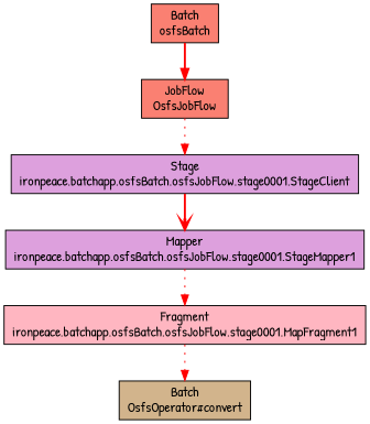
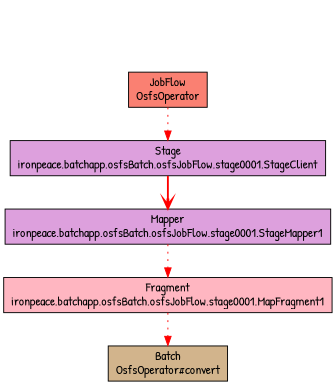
  digraph {
    fontname="Patrick Hand"
    rankdir=TB
    node [fillcolor=salmon fontname="Patrick Hand" shape=box style=filled]
    edge [arrowhead=normal color=red fontname="Patrick Hand" style=dotted]
-   n1 [label="Batch\nosfsBatch"]
-   n2 [label="JobFlow\nOsfsJobFlow"]
+   n2 [label="JobFlow\nOsfsOperator"]
    n3 [fillcolor=plum label="Stage\nironpeace.batchapp.osfsBatch.osfsJobFlow.stage0001.StageClient"]
    n4 [fillcolor=plum label="Mapper\nironpeace.batchapp.osfsBatch.osfsJobFlow.stage0001.StageMapper1"]
    n5 [fillcolor=lightpink label="Fragment\nironpeace.batchapp.osfsBatch.osfsJobFlow.stage0001.MapFragment1"]
    n6 [fillcolor=tan label="Batch\nOsfsOperator#convert"]
-   n1 -> n2 [style=bold]
    n2 -> n3
    n3 -> n4 [arrowhead=vee style=bold]
    n4 -> n5
    n5 -> n6
  }
